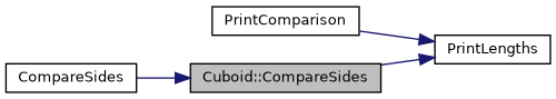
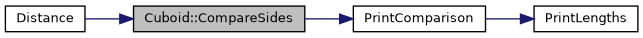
  digraph {
    rankdir=LR
    node [color=black fillcolor=white fontname=Helvetica fontsize=10 shape=record style=filled]
    edge [color=midnightblue fontname=Helvetica fontsize=10 labelfontname=Helvetica labelfontsize=10 style=solid]
    n1 [fillcolor=grey75 fontcolor=black height=0.2 label="Cuboid::CompareSides" width=0.4]
    n2 [height=0.2 label=PrintComparison width=0.4]
-   n3 [height=0.2 label=CompareSides width=0.4]
+   n3 [height=0.2 label=Distance width=0.4]
    n4 [height=0.2 label=PrintLengths width=0.4]
-   n1 -> n4
+   n1 -> n2
    n2 -> n4
    n3 -> n1
  }
